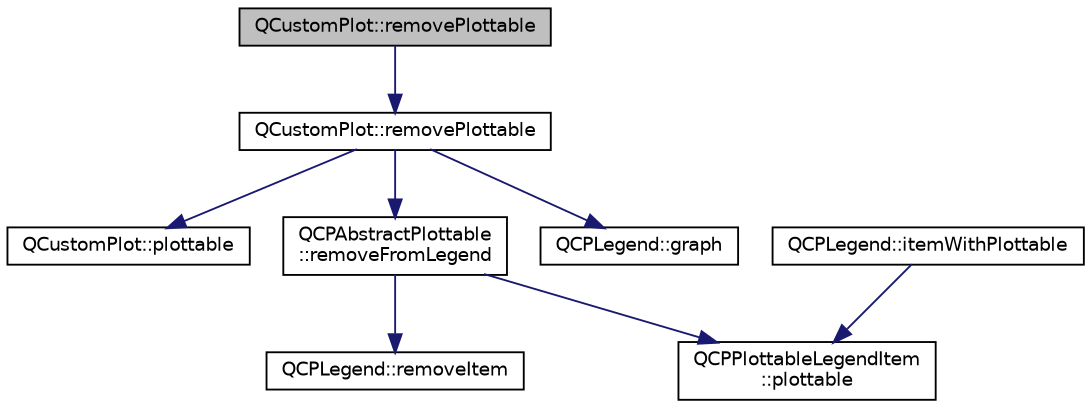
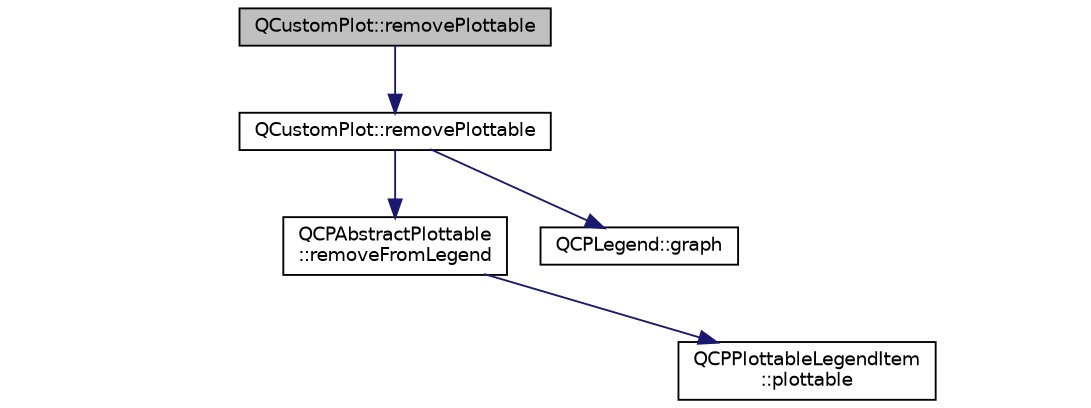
  digraph {
    fontname="DejaVu Sans"
    rankdir=TB
    node [color=black fillcolor=white fontname="DejaVu Sans" fontsize=10 shape=record style=filled]
    edge [color=midnightblue fontname="DejaVu Sans" fontsize=10 labelfontname=Helvetica labelfontsize=10 style=solid]
    n1 [fillcolor=grey75 fontcolor=black height=0.2 label="QCustomPlot::removePlottable" width=0.4]
    n2 [height=0.2 label="QCustomPlot::removePlottable" width=0.4]
-   n3 [height=0.2 label="QCustomPlot::plottable" width=0.4]
    n4 [height=0.2 label="QCPAbstractPlottable\l::removeFromLegend" width=0.4]
    n5 [height=0.2 label="QCPLegend::graph" width=0.4]
-   n6 [height=0.2 label="QCPLegend::removeItem" width=0.4]
    n7 [height=0.2 label="QCPPlottableLegendItem\l::plottable" width=0.4]
-   n8 [height=0.2 label="QCPLegend::itemWithPlottable" width=0.4]
    n1 -> n2
-   n2 -> n3
    n2 -> n4
    n2 -> n5
-   n4 -> n6
    n4 -> n7
-   n8 -> n7
  }
